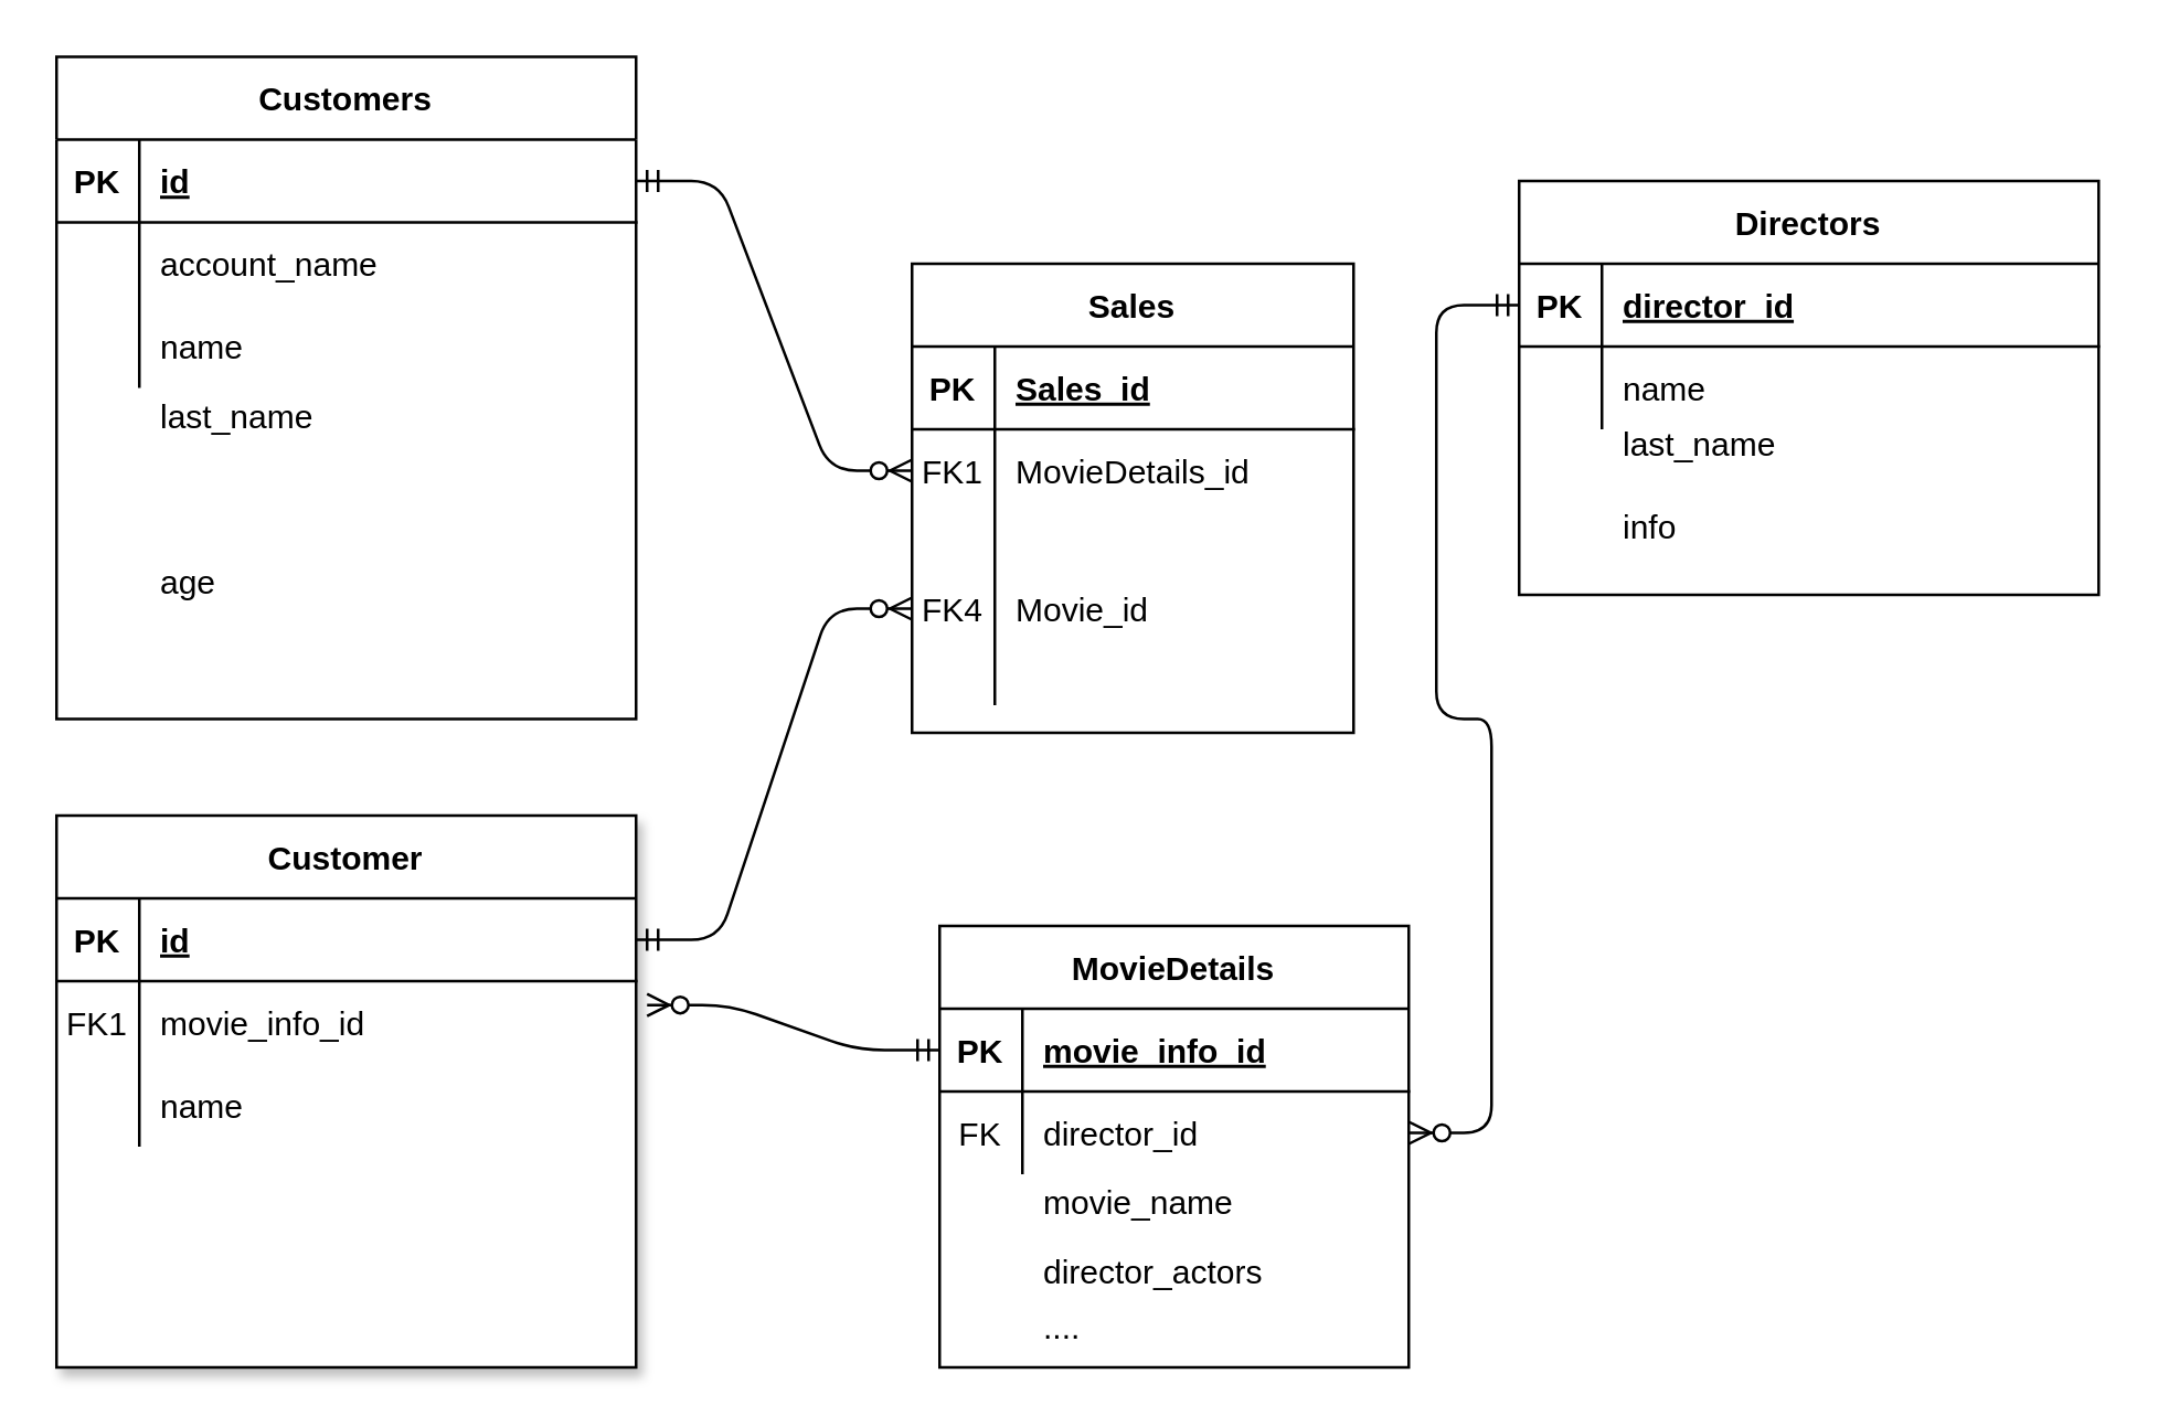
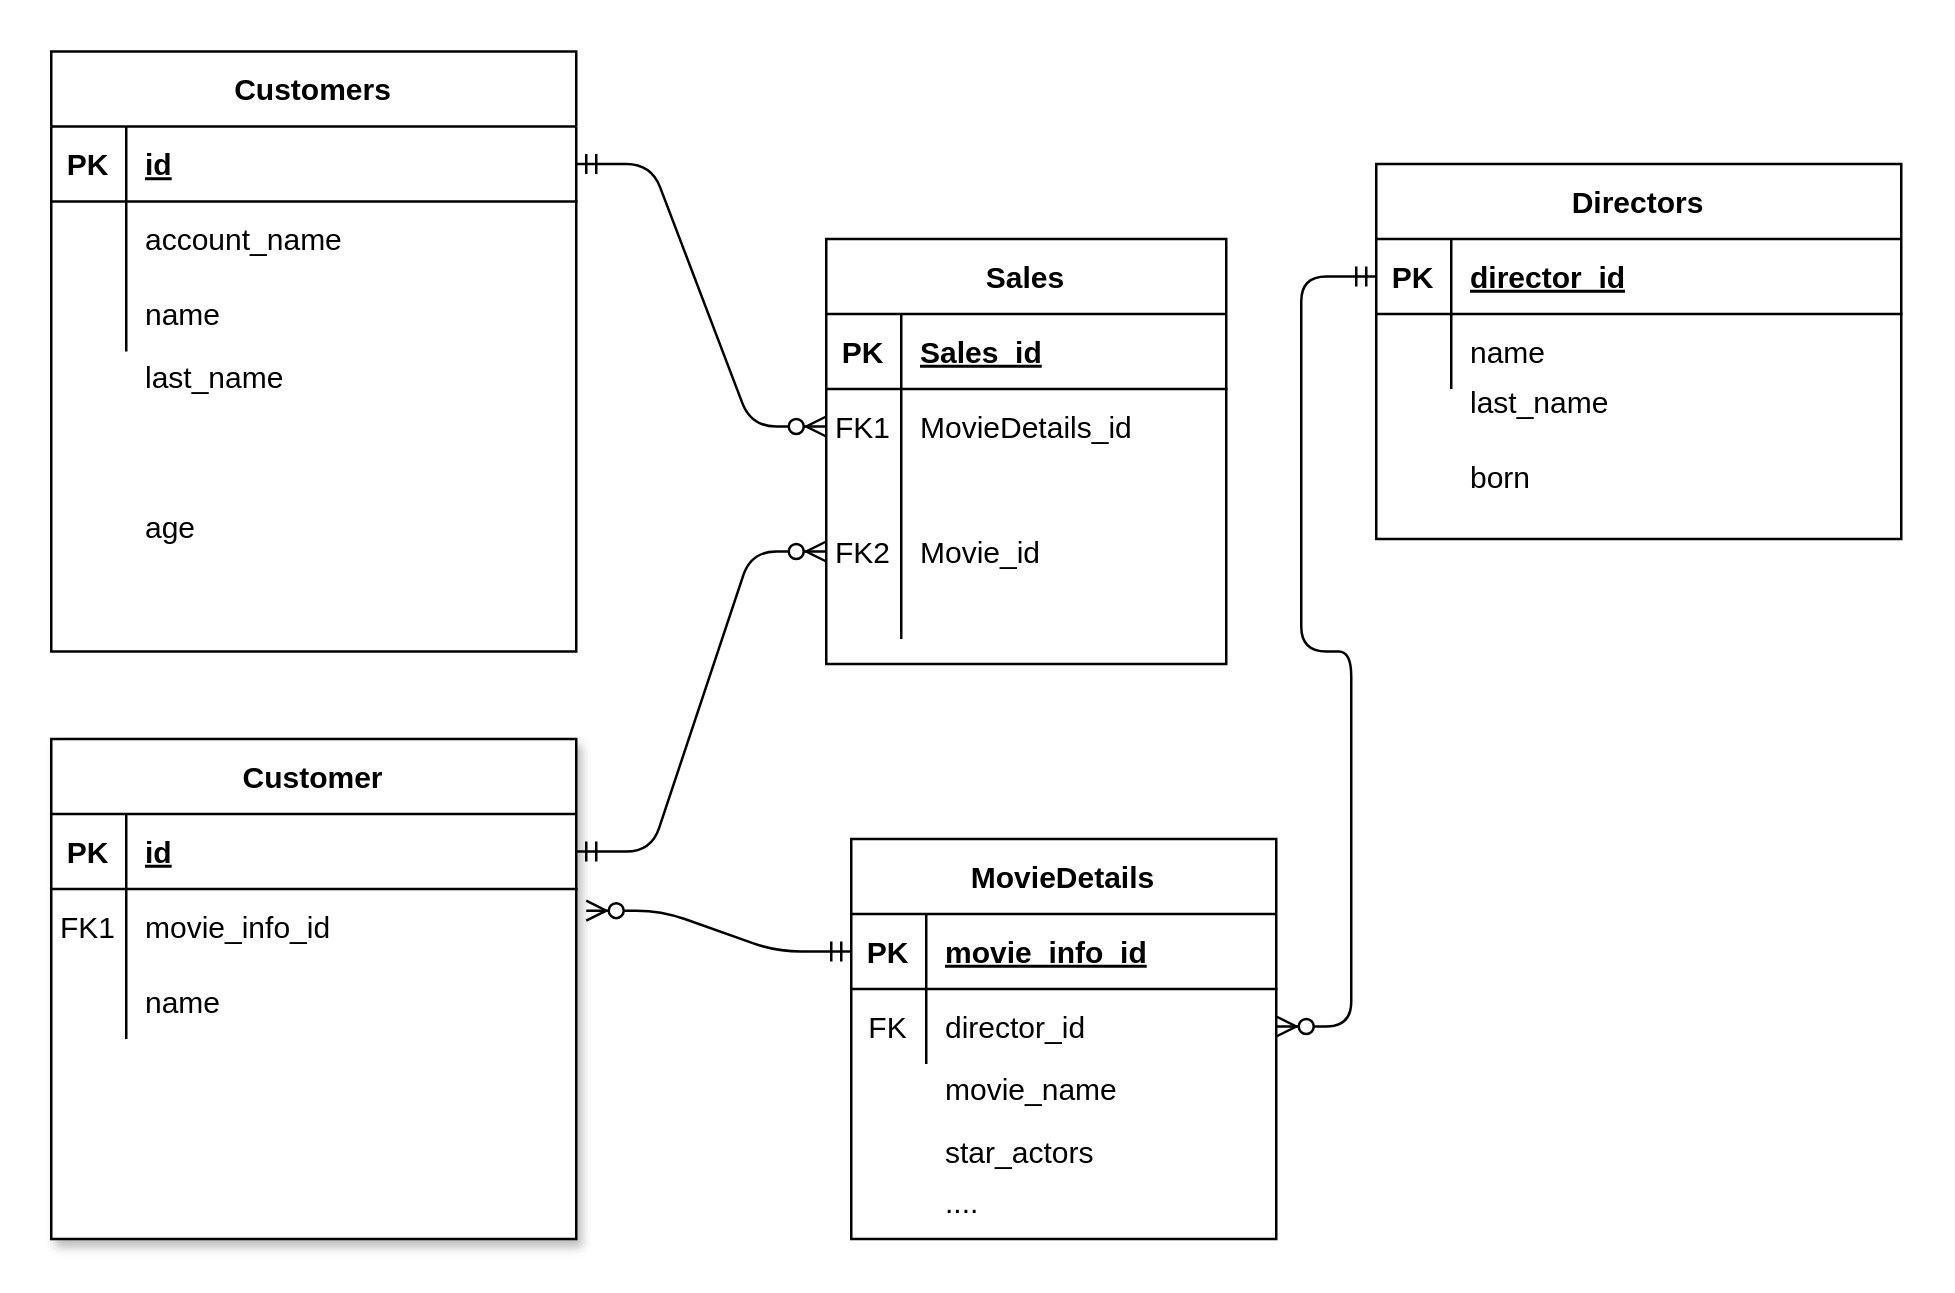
  <mxCell id="0" />
  <mxCell id="1" parent="0" />
  <mxCell id="2" value="Customers" style="shape=table;startSize=30;container=1;collapsible=1;childLayout=tableLayout;fixedRows=1;rowLines=0;fontStyle=1;align=center;resizeLast=1;swimlaneFillColor=#ffffff;" parent="1" vertex="1"><mxGeometry x="20" y="20" width="210" height="240" as="geometry" /></mxCell>
  <mxCell id="3" value="" style="shape=partialRectangle;collapsible=0;dropTarget=0;pointerEvents=0;fillColor=none;points=[[0,0.5],[1,0.5]];portConstraint=eastwest;top=0;left=0;right=0;bottom=1;" parent="2" vertex="1"><mxGeometry y="30" width="210" height="30" as="geometry" /></mxCell>
  <mxCell id="4" value="PK" style="shape=partialRectangle;overflow=hidden;connectable=0;fillColor=none;top=0;left=0;bottom=0;right=0;fontStyle=1;" parent="3" vertex="1"><mxGeometry width="30" height="30" as="geometry" /></mxCell>
  <mxCell id="5" value="id" style="shape=partialRectangle;overflow=hidden;connectable=0;fillColor=none;top=0;left=0;bottom=0;right=0;align=left;spacingLeft=6;fontStyle=5;" parent="3" vertex="1"><mxGeometry x="30" width="180" height="30" as="geometry" /></mxCell>
  <mxCell id="6" value="" style="shape=partialRectangle;collapsible=0;dropTarget=0;pointerEvents=0;fillColor=none;points=[[0,0.5],[1,0.5]];portConstraint=eastwest;top=0;left=0;right=0;bottom=0;" parent="2" vertex="1"><mxGeometry y="60" width="210" height="30" as="geometry" /></mxCell>
  <mxCell id="7" value="" style="shape=partialRectangle;overflow=hidden;connectable=0;fillColor=none;top=0;left=0;bottom=0;right=0;" parent="6" vertex="1"><mxGeometry width="30" height="30" as="geometry" /></mxCell>
  <mxCell id="8" value="account_name" style="shape=partialRectangle;overflow=hidden;connectable=0;fillColor=none;top=0;left=0;bottom=0;right=0;align=left;spacingLeft=6;" parent="6" vertex="1"><mxGeometry x="30" width="180" height="30" as="geometry" /></mxCell>
  <mxCell id="9" value="" style="shape=partialRectangle;collapsible=0;dropTarget=0;pointerEvents=0;fillColor=none;points=[[0,0.5],[1,0.5]];portConstraint=eastwest;top=0;left=0;right=0;bottom=0;" parent="2" vertex="1"><mxGeometry y="90" width="210" height="30" as="geometry" /></mxCell>
  <mxCell id="10" value="" style="shape=partialRectangle;overflow=hidden;connectable=0;fillColor=none;top=0;left=0;bottom=0;right=0;" parent="9" vertex="1"><mxGeometry width="30" height="30" as="geometry" /></mxCell>
  <mxCell id="11" value="name" style="shape=partialRectangle;overflow=hidden;connectable=0;fillColor=none;top=0;left=0;bottom=0;right=0;align=left;spacingLeft=6;" parent="9" vertex="1"><mxGeometry x="30" width="180" height="30" as="geometry" /></mxCell>
  <mxCell id="12" value="MovieDetails" style="shape=table;startSize=30;container=1;collapsible=1;childLayout=tableLayout;fixedRows=1;rowLines=0;fontStyle=1;align=center;resizeLast=1;swimlaneFillColor=#ffffff;" vertex="1" parent="1"><mxGeometry x="340" y="335" width="170" height="160" as="geometry" /></mxCell>
  <mxCell id="13" value="" style="shape=partialRectangle;collapsible=0;dropTarget=0;pointerEvents=0;fillColor=none;points=[[0,0.5],[1,0.5]];portConstraint=eastwest;top=0;left=0;right=0;bottom=1;" vertex="1" parent="12"><mxGeometry y="30" width="170" height="30" as="geometry" /></mxCell>
  <mxCell id="14" value="PK" style="shape=partialRectangle;overflow=hidden;connectable=0;fillColor=none;top=0;left=0;bottom=0;right=0;fontStyle=1;" vertex="1" parent="13"><mxGeometry width="30" height="30" as="geometry" /></mxCell>
  <mxCell id="15" value="movie_info_id" style="shape=partialRectangle;overflow=hidden;connectable=0;fillColor=none;top=0;left=0;bottom=0;right=0;align=left;spacingLeft=6;fontStyle=5;" vertex="1" parent="13"><mxGeometry x="30" width="140" height="30" as="geometry" /></mxCell>
  <mxCell id="16" value="" style="shape=partialRectangle;collapsible=0;dropTarget=0;pointerEvents=0;fillColor=none;points=[[0,0.5],[1,0.5]];portConstraint=eastwest;top=0;left=0;right=0;bottom=0;" vertex="1" parent="12"><mxGeometry y="60" width="170" height="30" as="geometry" /></mxCell>
  <mxCell id="17" value="FK" style="shape=partialRectangle;overflow=hidden;connectable=0;fillColor=none;top=0;left=0;bottom=0;right=0;" vertex="1" parent="16"><mxGeometry width="30" height="30" as="geometry" /></mxCell>
  <mxCell id="18" value="director_id" style="shape=partialRectangle;overflow=hidden;connectable=0;fillColor=none;top=0;left=0;bottom=0;right=0;align=left;spacingLeft=6;" vertex="1" parent="16"><mxGeometry x="30" width="140" height="30" as="geometry" /></mxCell>
  <mxCell id="19" value="Sales" style="shape=table;startSize=30;container=1;collapsible=1;childLayout=tableLayout;fixedRows=1;rowLines=0;fontStyle=1;align=center;resizeLast=1;swimlaneFillColor=#ffffff;" vertex="1" parent="1"><mxGeometry x="330" y="95" width="160" height="170" as="geometry" /></mxCell>
  <mxCell id="20" value="" style="shape=partialRectangle;collapsible=0;dropTarget=0;pointerEvents=0;fillColor=none;points=[[0,0.5],[1,0.5]];portConstraint=eastwest;top=0;left=0;right=0;bottom=1;" vertex="1" parent="19"><mxGeometry y="30" width="160" height="30" as="geometry" /></mxCell>
  <mxCell id="21" value="PK" style="shape=partialRectangle;overflow=hidden;connectable=0;fillColor=none;top=0;left=0;bottom=0;right=0;fontStyle=1;" vertex="1" parent="20"><mxGeometry width="30" height="30" as="geometry" /></mxCell>
  <mxCell id="22" value="Sales_id" style="shape=partialRectangle;overflow=hidden;connectable=0;fillColor=none;top=0;left=0;bottom=0;right=0;align=left;spacingLeft=6;fontStyle=5;" vertex="1" parent="20"><mxGeometry x="30" width="130" height="30" as="geometry" /></mxCell>
  <mxCell id="23" value="" style="shape=partialRectangle;collapsible=0;dropTarget=0;pointerEvents=0;fillColor=none;points=[[0,0.5],[1,0.5]];portConstraint=eastwest;top=0;left=0;right=0;bottom=0;" vertex="1" parent="19"><mxGeometry y="60" width="160" height="30" as="geometry" /></mxCell>
  <mxCell id="24" value="FK1" style="shape=partialRectangle;overflow=hidden;connectable=0;fillColor=none;top=0;left=0;bottom=0;right=0;" vertex="1" parent="23"><mxGeometry width="30" height="30" as="geometry" /></mxCell>
  <mxCell id="25" value="MovieDetails_id" style="shape=partialRectangle;overflow=hidden;connectable=0;fillColor=none;top=0;left=0;bottom=0;right=0;align=left;spacingLeft=6;" vertex="1" parent="23"><mxGeometry x="30" width="130" height="30" as="geometry" /></mxCell>
  <mxCell id="26" value="" style="shape=partialRectangle;collapsible=0;dropTarget=0;pointerEvents=0;fillColor=none;points=[[0,0.5],[1,0.5]];portConstraint=eastwest;top=0;left=0;right=0;bottom=0;" vertex="1" parent="19"><mxGeometry y="90" width="160" height="70" as="geometry" /></mxCell>
- <mxCell id="27" value="FK4" style="shape=partialRectangle;overflow=hidden;connectable=0;fillColor=none;top=0;left=0;bottom=0;right=0;" vertex="1" parent="26"><mxGeometry width="30" height="70" as="geometry" /></mxCell>
+ <mxCell id="27" value="FK2" style="shape=partialRectangle;overflow=hidden;connectable=0;fillColor=none;top=0;left=0;bottom=0;right=0;" vertex="1" parent="26"><mxGeometry width="30" height="70" as="geometry" /></mxCell>
  <mxCell id="28" value="Movie_id" style="shape=partialRectangle;overflow=hidden;connectable=0;fillColor=none;top=0;left=0;bottom=0;right=0;align=left;spacingLeft=6;" vertex="1" parent="26"><mxGeometry x="30" width="130" height="70" as="geometry" /></mxCell>
  <mxCell id="29" value="Customer" style="shape=table;startSize=30;container=1;collapsible=1;childLayout=tableLayout;fixedRows=1;rowLines=0;fontStyle=1;align=center;resizeLast=1;shadow=1;rounded=0;sketch=0;swimlaneFillColor=#ffffff;" vertex="1" parent="1"><mxGeometry x="20" y="295" width="210" height="200" as="geometry" /></mxCell>
  <mxCell id="30" value="" style="shape=partialRectangle;collapsible=0;dropTarget=0;pointerEvents=0;fillColor=none;points=[[0,0.5],[1,0.5]];portConstraint=eastwest;top=0;left=0;right=0;bottom=1;" vertex="1" parent="29"><mxGeometry y="30" width="210" height="30" as="geometry" /></mxCell>
  <mxCell id="31" value="PK" style="shape=partialRectangle;overflow=hidden;connectable=0;fillColor=none;top=0;left=0;bottom=0;right=0;fontStyle=1;" vertex="1" parent="30"><mxGeometry width="30" height="30" as="geometry" /></mxCell>
  <mxCell id="32" value="id" style="shape=partialRectangle;overflow=hidden;connectable=0;fillColor=none;top=0;left=0;bottom=0;right=0;align=left;spacingLeft=6;fontStyle=5;" vertex="1" parent="30"><mxGeometry x="30" width="180" height="30" as="geometry" /></mxCell>
  <mxCell id="33" value="" style="shape=partialRectangle;collapsible=0;dropTarget=0;pointerEvents=0;fillColor=none;points=[[0,0.5],[1,0.5]];portConstraint=eastwest;top=0;left=0;right=0;bottom=0;" vertex="1" parent="29"><mxGeometry y="60" width="210" height="30" as="geometry" /></mxCell>
  <mxCell id="34" value="FK1" style="shape=partialRectangle;overflow=hidden;connectable=0;fillColor=none;top=0;left=0;bottom=0;right=0;" vertex="1" parent="33"><mxGeometry width="30" height="30" as="geometry" /></mxCell>
  <mxCell id="35" value="movie_info_id" style="shape=partialRectangle;overflow=hidden;connectable=0;fillColor=none;top=0;left=0;bottom=0;right=0;align=left;spacingLeft=6;" vertex="1" parent="33"><mxGeometry x="30" width="180" height="30" as="geometry" /></mxCell>
  <mxCell id="36" value="" style="shape=partialRectangle;collapsible=0;dropTarget=0;pointerEvents=0;fillColor=none;points=[[0,0.5],[1,0.5]];portConstraint=eastwest;top=0;left=0;right=0;bottom=0;" vertex="1" parent="29"><mxGeometry y="90" width="210" height="30" as="geometry" /></mxCell>
  <mxCell id="37" value="" style="shape=partialRectangle;overflow=hidden;connectable=0;fillColor=none;top=0;left=0;bottom=0;right=0;" vertex="1" parent="36"><mxGeometry width="30" height="30" as="geometry" /></mxCell>
  <mxCell id="38" value="name" style="shape=partialRectangle;overflow=hidden;connectable=0;fillColor=none;top=0;left=0;bottom=0;right=0;align=left;spacingLeft=6;" vertex="1" parent="36"><mxGeometry x="30" width="180" height="30" as="geometry" /></mxCell>
  <mxCell id="39" value="Directors" style="shape=table;startSize=30;container=1;collapsible=1;childLayout=tableLayout;fixedRows=1;rowLines=0;fontStyle=1;align=center;resizeLast=1;swimlaneFillColor=#ffffff;" vertex="1" parent="1"><mxGeometry x="550" y="65" width="210" height="150" as="geometry" /></mxCell>
  <mxCell id="40" value="" style="shape=partialRectangle;collapsible=0;dropTarget=0;pointerEvents=0;fillColor=none;points=[[0,0.5],[1,0.5]];portConstraint=eastwest;top=0;left=0;right=0;bottom=1;" vertex="1" parent="39"><mxGeometry y="30" width="210" height="30" as="geometry" /></mxCell>
  <mxCell id="41" value="PK" style="shape=partialRectangle;overflow=hidden;connectable=0;fillColor=none;top=0;left=0;bottom=0;right=0;fontStyle=1;" vertex="1" parent="40"><mxGeometry width="30" height="30" as="geometry" /></mxCell>
  <mxCell id="42" value="director_id" style="shape=partialRectangle;overflow=hidden;connectable=0;fillColor=none;top=0;left=0;bottom=0;right=0;align=left;spacingLeft=6;fontStyle=5;" vertex="1" parent="40"><mxGeometry x="30" width="180" height="30" as="geometry" /></mxCell>
  <mxCell id="43" value="" style="shape=partialRectangle;collapsible=0;dropTarget=0;pointerEvents=0;fillColor=none;points=[[0,0.5],[1,0.5]];portConstraint=eastwest;top=0;left=0;right=0;bottom=0;" vertex="1" parent="39"><mxGeometry y="60" width="210" height="30" as="geometry" /></mxCell>
  <mxCell id="44" value="" style="shape=partialRectangle;overflow=hidden;connectable=0;fillColor=none;top=0;left=0;bottom=0;right=0;" vertex="1" parent="43"><mxGeometry width="30" height="30" as="geometry" /></mxCell>
  <mxCell id="45" value="name" style="shape=partialRectangle;overflow=hidden;connectable=0;fillColor=none;top=0;left=0;bottom=0;right=0;align=left;spacingLeft=6;" vertex="1" parent="43"><mxGeometry x="30" width="180" height="30" as="geometry" /></mxCell>
  <mxCell id="46" value="last_name" style="shape=partialRectangle;overflow=hidden;connectable=0;fillColor=none;top=0;left=0;bottom=0;right=0;align=left;spacingLeft=6;" vertex="1" parent="1"><mxGeometry x="580" y="145" width="180" height="30" as="geometry" /></mxCell>
- <mxCell id="47" value="info" style="shape=partialRectangle;overflow=hidden;connectable=0;fillColor=none;top=0;left=0;bottom=0;right=0;align=left;spacingLeft=6;" vertex="1" parent="1"><mxGeometry x="580" y="175" width="180" height="30" as="geometry" /></mxCell>
+ <mxCell id="47" value="born" style="shape=partialRectangle;overflow=hidden;connectable=0;fillColor=none;top=0;left=0;bottom=0;right=0;align=left;spacingLeft=6;" vertex="1" parent="1"><mxGeometry x="580" y="175" width="180" height="30" as="geometry" /></mxCell>
  <mxCell id="48" value="" style="edgeStyle=entityRelationEdgeStyle;fontSize=12;html=1;endArrow=ERzeroToMany;startArrow=ERmandOne;exitX=1;exitY=0.5;exitDx=0;exitDy=0;entryX=0;entryY=0.5;entryDx=0;entryDy=0;" edge="1" parent="1" source="3" target="23"><mxGeometry width="100" height="100" relative="1" as="geometry"><mxPoint x="210" y="315" as="sourcePoint" /><mxPoint x="310" y="215" as="targetPoint" /></mxGeometry></mxCell>
  <mxCell id="49" value="" style="edgeStyle=entityRelationEdgeStyle;fontSize=12;html=1;endArrow=ERzeroToMany;startArrow=ERmandOne;exitX=0;exitY=0.5;exitDx=0;exitDy=0;entryX=1;entryY=0.5;entryDx=0;entryDy=0;" edge="1" parent="1" source="40" target="16"><mxGeometry width="100" height="100" relative="1" as="geometry"><mxPoint x="600" y="385" as="sourcePoint" /><mxPoint x="700" y="285" as="targetPoint" /></mxGeometry></mxCell>
  <mxCell id="50" value="" style="edgeStyle=entityRelationEdgeStyle;fontSize=12;html=1;endArrow=ERzeroToMany;startArrow=ERmandOne;exitX=0;exitY=0.5;exitDx=0;exitDy=0;entryX=1.019;entryY=0.289;entryDx=0;entryDy=0;entryPerimeter=0;" edge="1" parent="1" source="13" target="33"><mxGeometry width="100" height="100" relative="1" as="geometry"><mxPoint x="230" y="345" as="sourcePoint" /><mxPoint x="310" y="315" as="targetPoint" /></mxGeometry></mxCell>
  <mxCell id="51" value="" style="edgeStyle=entityRelationEdgeStyle;fontSize=12;html=1;endArrow=ERzeroToMany;startArrow=ERmandOne;exitX=1;exitY=0.5;exitDx=0;exitDy=0;entryX=0;entryY=0.5;entryDx=0;entryDy=0;" edge="1" parent="1" source="30" target="26"><mxGeometry width="100" height="100" relative="1" as="geometry"><mxPoint x="330" y="295" as="sourcePoint" /><mxPoint x="430" y="195" as="targetPoint" /></mxGeometry></mxCell>
  <mxCell id="52" value="last_name" style="shape=partialRectangle;overflow=hidden;connectable=0;fillColor=none;top=0;left=0;bottom=0;right=0;align=left;spacingLeft=6;" vertex="1" parent="1"><mxGeometry x="50" y="135" width="180" height="30" as="geometry" /></mxCell>
  <mxCell id="53" value="age" style="shape=partialRectangle;overflow=hidden;connectable=0;fillColor=none;top=0;left=0;bottom=0;right=0;align=left;spacingLeft=6;" vertex="1" parent="1"><mxGeometry x="50" y="195" width="180" height="30" as="geometry" /></mxCell>
  <mxCell id="54" value="movie_name" style="shape=partialRectangle;overflow=hidden;connectable=0;fillColor=none;top=0;left=0;bottom=0;right=0;align=left;spacingLeft=6;" vertex="1" parent="1"><mxGeometry x="370" y="420" width="140" height="30" as="geometry" /></mxCell>
- <mxCell id="55" value="director_actors" style="shape=partialRectangle;overflow=hidden;connectable=0;fillColor=none;top=0;left=0;bottom=0;right=0;align=left;spacingLeft=6;" vertex="1" parent="1"><mxGeometry x="370" y="445" width="140" height="30" as="geometry" /></mxCell>
+ <mxCell id="55" value="star_actors" style="shape=partialRectangle;overflow=hidden;connectable=0;fillColor=none;top=0;left=0;bottom=0;right=0;align=left;spacingLeft=6;" vertex="1" parent="1"><mxGeometry x="370" y="445" width="140" height="30" as="geometry" /></mxCell>
  <mxCell id="56" value="...." style="shape=partialRectangle;overflow=hidden;connectable=0;fillColor=none;top=0;left=0;bottom=0;right=0;align=left;spacingLeft=6;" vertex="1" parent="1"><mxGeometry x="370" y="465" width="140" height="30" as="geometry" /></mxCell>
